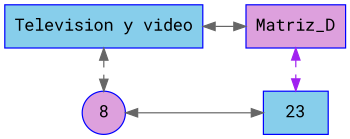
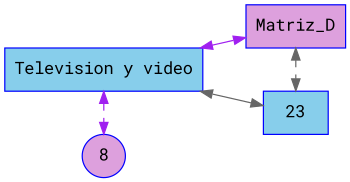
  digraph {
    fontname="Roboto Mono"
    nodesep=0.5
    rankdir=LR
    node [color=blue fillcolor=plum fontname="Roboto Mono" shape=rectangle style=filled]
    edge [color=purple dir=both fontname="Roboto Mono" style=dashed]
    n1 [label=Matriz_D]
    n2 [fillcolor=skyblue label=23]
    n3 [fillcolor=skyblue label="Television y video"]
    n4 [label=8 shape=circle]
    subgraph sub_1 {
      rank=same
      n1
      n2
    }
    subgraph sub_2 {
      rank=same
      n3
      n4
    }
    subgraph sub_3 {
      rank=same
      n1
      n2
    }
-   n1 -> n2
-   n3 -> n1 [color=gray40 style=solid]
-   n3 -> n4 [color=gray40 constraint=false]
-   n4 -> n2 [color=gray40 style=solid]
+   n1 -> n2 [color=gray40]
+   n3 -> n1 [style=solid]
+   n3 -> n4 [constraint=false]
+   n3 -> n2 [color=gray40 style=solid]
  }
